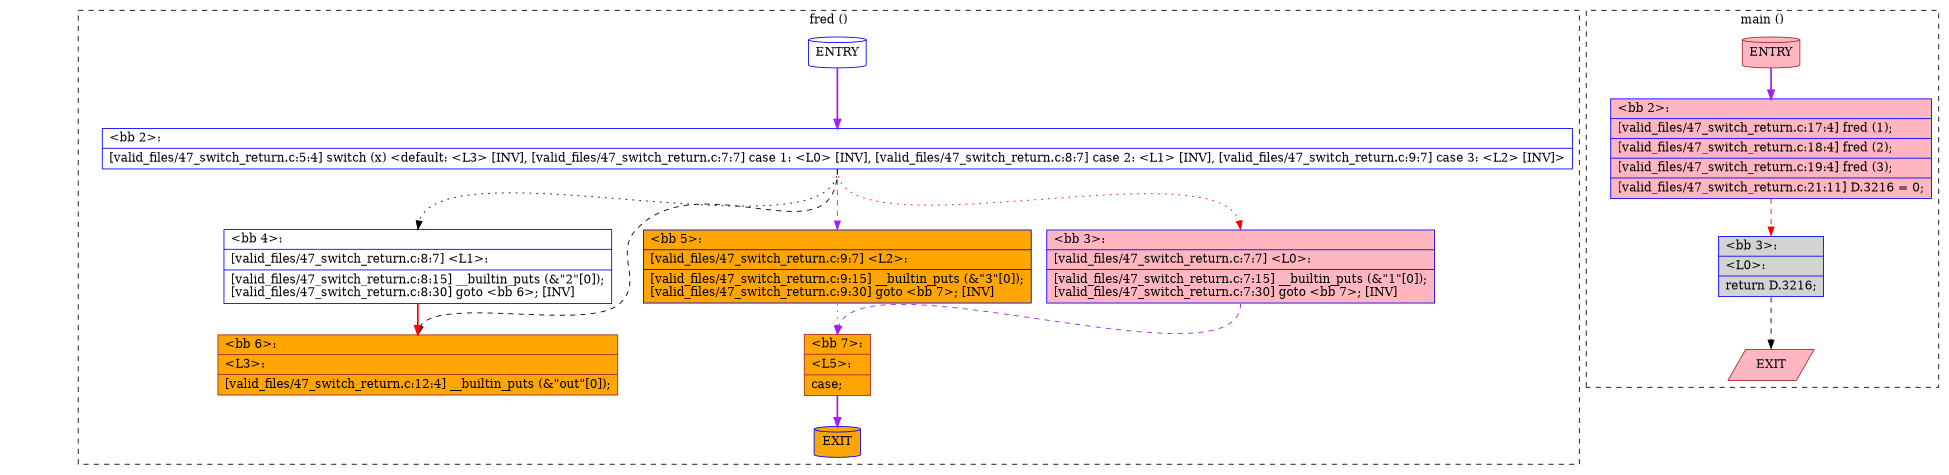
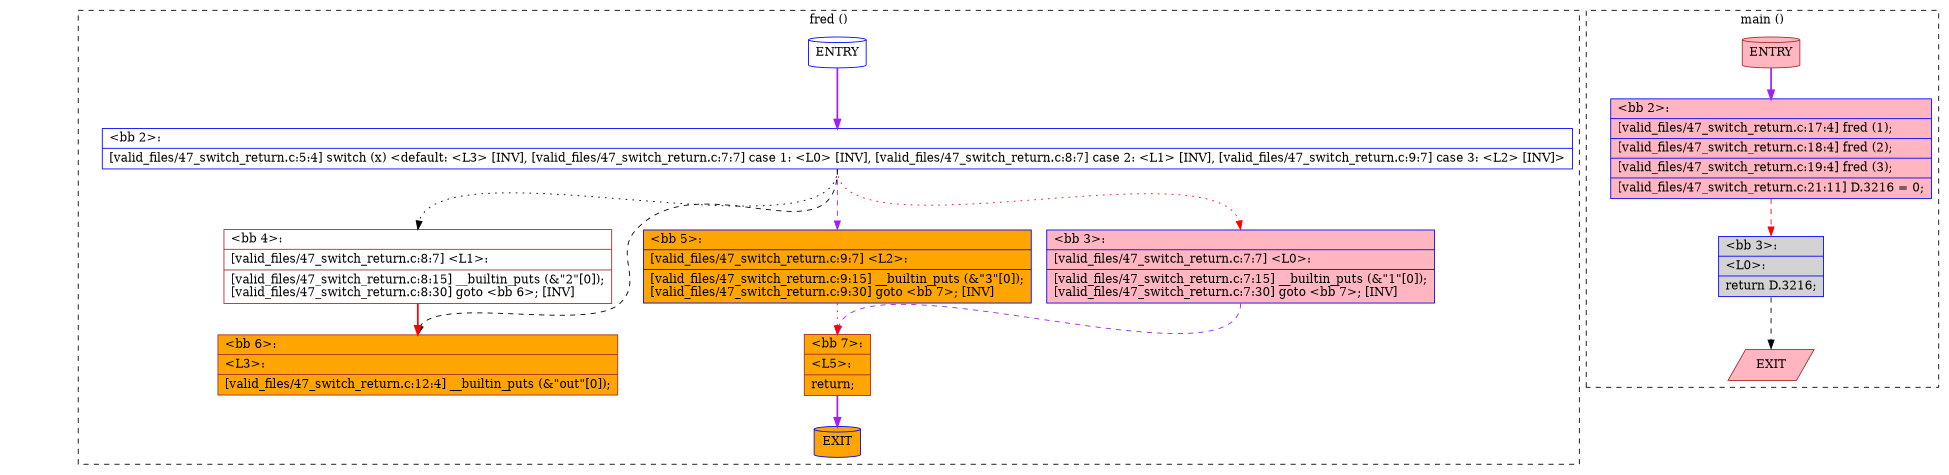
  digraph {
    node [color=blue fillcolor=orange shape=record style=filled]
    edge [constraint=true headport=n style=dashed tailport=s color=purple weight=100]
    n1 [fillcolor=white label=ENTRY shape=cylinder]
    n2 [label=EXIT shape=cylinder]
    n3 [fillcolor=white label="{\<bb\ 2\>:\l|[valid_files/47_switch_return.c:5:4]\ switch\ (x)\ \<default:\ \<L3\>\ [INV],\ [valid_files/47_switch_return.c:7:7]\ case\ 1:\ \<L0\>\ [INV],\ [valid_files/47_switch_return.c:8:7]\ case\ 2:\ \<L1\>\ [INV],\ [valid_files/47_switch_return.c:9:7]\ case\ 3:\ \<L2\>\ [INV]\>\l}"]
    n4 [fillcolor=lightpink label="{\<bb\ 3\>:\l|[valid_files/47_switch_return.c:7:7]\ \<L0\>:\l|[valid_files/47_switch_return.c:7:15]\ __builtin_puts\ (&\"1\"[0]);\l[valid_files/47_switch_return.c:7:30]\ goto\ \<bb\ 7\>;\ [INV]\l}"]
-   n5 [fillcolor=white label="{\<bb\ 4\>:\l|[valid_files/47_switch_return.c:8:7]\ \<L1\>:\l|[valid_files/47_switch_return.c:8:15]\ __builtin_puts\ (&\"2\"[0]);\l[valid_files/47_switch_return.c:8:30]\ goto\ \<bb\ 6\>;\ [INV]\l}"]
+   n5 [color=brown fillcolor=white label="{\<bb\ 4\>:\l|[valid_files/47_switch_return.c:8:7]\ \<L1\>:\l|[valid_files/47_switch_return.c:8:15]\ __builtin_puts\ (&\"2\"[0]);\l[valid_files/47_switch_return.c:8:30]\ goto\ \<bb\ 6\>;\ [INV]\l}"]
    n6 [label="{\<bb\ 5\>:\l|[valid_files/47_switch_return.c:9:7]\ \<L2\>:\l|[valid_files/47_switch_return.c:9:15]\ __builtin_puts\ (&\"3\"[0]);\l[valid_files/47_switch_return.c:9:30]\ goto\ \<bb\ 7\>;\ [INV]\l}"]
    n7 [color=brown label="{\<bb\ 6\>:\l|\<L3\>:\l|[valid_files/47_switch_return.c:12:4]\ __builtin_puts\ (&\"out\"[0]);\l}"]
-   n8 [color=brown label="{\<bb\ 7\>:\l|\<L5\>:\l|case;\l}"]
+   n8 [color=brown label="{\<bb\ 7\>:\l|\<L5\>:\l|return;\l}"]
    n9 [color=brown fillcolor=lightpink label=ENTRY shape=cylinder]
    n10 [color=brown fillcolor=lightpink label=EXIT shape=parallelogram]
    n11 [fillcolor=lightpink label="{\<bb\ 2\>:\l|[valid_files/47_switch_return.c:17:4]\ fred\ (1);\l|[valid_files/47_switch_return.c:18:4]\ fred\ (2);\l|[valid_files/47_switch_return.c:19:4]\ fred\ (3);\l|[valid_files/47_switch_return.c:21:11]\ D.3216\ =\ 0;\l}"]
    n12 [fillcolor=lightgrey label="{\<bb\ 3\>:\l|\<L0\>:\l|return\ D.3216;\l}"]
    subgraph cluster_1 {
      color=black
      label="fred ()"
      style=dashed
      n1
      n2
      n3
      n4
      n5
      n6
      n7
      n8
    }
    subgraph cluster_2 {
      color=black
      label="main ()"
      style=dashed
      n9
      n10
      n11
      n12
    }
    n1 -> n2 [style=invis color="" weight=""]
    n1 -> n3 [style=bold]
    n3 -> n4 [color=red style=dotted weight=10]
    n3 -> n5 [color=black style=dotted weight=10]
    n3 -> n6 [weight=10]
    n3 -> n7 [color=black weight=10]
    n4 -> n8
    n5 -> n7 [color=red style=bold]
-   n6 -> n8 [style=dotted]
+   n6 -> n8 [color=red style=dotted]
    n8 -> n2 [style=bold weight=10]
    n9 -> n10 [style=invis color="" weight=""]
    n9 -> n11 [style=bold]
    n11 -> n12 [color=red]
    n12 -> n10 [color=black weight=10]
  }
